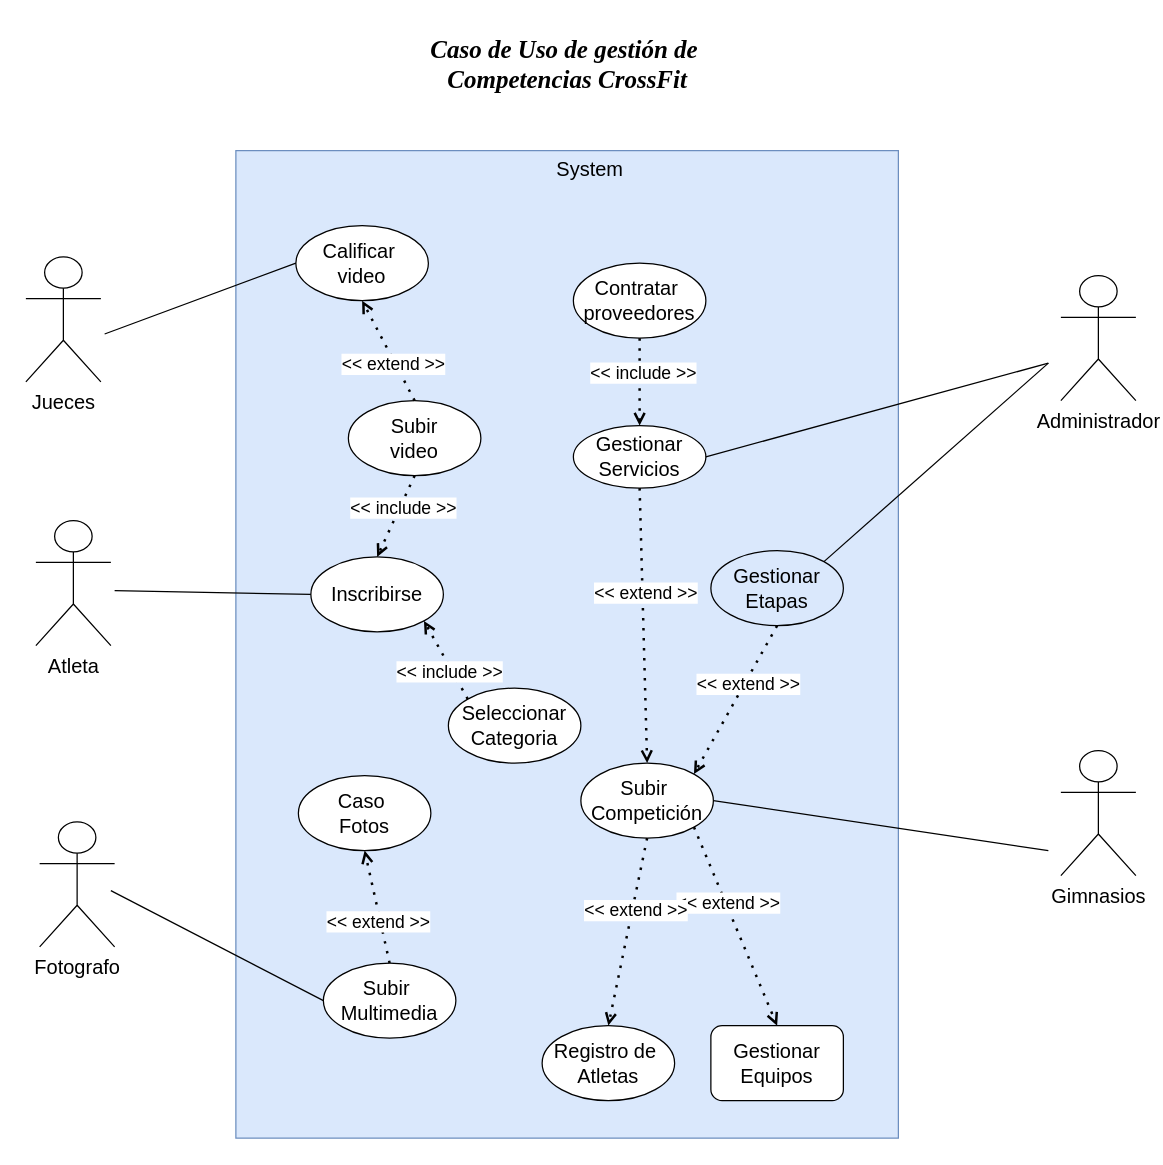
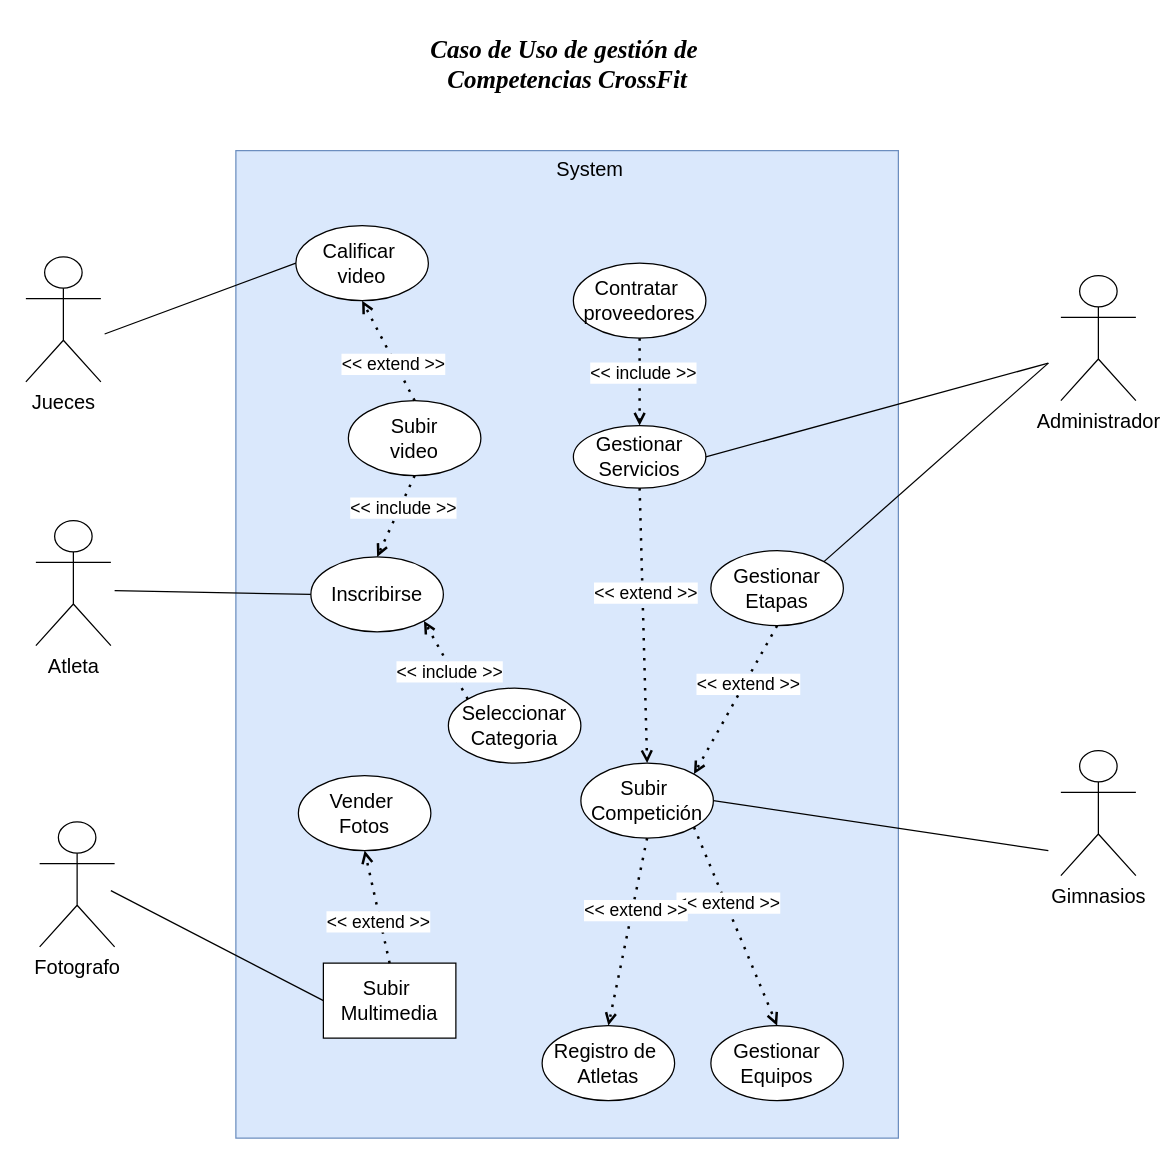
  <mxCell id="0" />
  <mxCell id="1" parent="0" />
  <mxCell id="2" value="" style="rounded=0;whiteSpace=wrap;html=1;fillColor=#dae8fc;strokeColor=#6c8ebf;" vertex="1" parent="1"><mxGeometry x="188" y="120" width="530" height="790" as="geometry" /></mxCell>
  <mxCell id="3" value="&lt;font size=&quot;3&quot;&gt;Calificar&amp;nbsp;&lt;br&gt;video&lt;br&gt;&lt;/font&gt;" style="ellipse;whiteSpace=wrap;html=1;" vertex="1" parent="1"><mxGeometry x="236" y="180" width="106" height="60" as="geometry" /></mxCell>
  <mxCell id="4" value="&lt;font size=&quot;3&quot;&gt;Contratar&amp;nbsp;&lt;br&gt;proveedores&lt;br&gt;&lt;/font&gt;" style="ellipse;whiteSpace=wrap;html=1;" vertex="1" parent="1"><mxGeometry x="458" y="210" width="106" height="60" as="geometry" /></mxCell>
  <mxCell id="5" value="&lt;font size=&quot;3&quot;&gt;Subir&lt;br&gt;video&lt;br&gt;&lt;/font&gt;" style="ellipse;whiteSpace=wrap;html=1;" vertex="1" parent="1"><mxGeometry x="278" y="320" width="106" height="60" as="geometry" /></mxCell>
  <mxCell id="6" value="&lt;font size=&quot;3&quot;&gt;Gestionar&lt;br&gt;Servicios&lt;br&gt;&lt;/font&gt;" style="ellipse;whiteSpace=wrap;html=1;" vertex="1" parent="1"><mxGeometry x="458" y="340" width="106" height="50" as="geometry" /></mxCell>
  <mxCell id="7" value="&lt;font size=&quot;3&quot;&gt;Inscribirse&lt;/font&gt;" style="ellipse;whiteSpace=wrap;html=1;" vertex="1" parent="1"><mxGeometry x="248" y="445" width="106" height="60" as="geometry" /></mxCell>
  <mxCell id="8" value="&lt;font size=&quot;3&quot;&gt;Seleccionar Categoria&lt;/font&gt;" style="ellipse;whiteSpace=wrap;html=1;" vertex="1" parent="1"><mxGeometry x="358" y="550" width="106" height="60" as="geometry" /></mxCell>
- <mxCell id="9" value="&lt;font size=&quot;3&quot;&gt;Gestionar&lt;br&gt;Etapas&lt;br&gt;&lt;/font&gt;" style="ellipse;whiteSpace=wrap;html=1;fillColor=#dae8fc;" vertex="1" parent="1"><mxGeometry x="568" y="440" width="106" height="60" as="geometry" /></mxCell>
+ <mxCell id="9" value="&lt;font size=&quot;3&quot;&gt;Gestionar&lt;br&gt;Etapas&lt;br&gt;&lt;/font&gt;" style="ellipse;whiteSpace=wrap;html=1;" vertex="1" parent="1"><mxGeometry x="568" y="440" width="106" height="60" as="geometry" /></mxCell>
  <mxCell id="10" value="&lt;font size=&quot;3&quot;&gt;Subir&amp;nbsp;&lt;br&gt;Competición&lt;br&gt;&lt;/font&gt;" style="ellipse;whiteSpace=wrap;html=1;" vertex="1" parent="1"><mxGeometry x="464" y="610" width="106" height="60" as="geometry" /></mxCell>
- <mxCell id="11" value="&lt;font size=&quot;3&quot;&gt;Gestionar Equipos&lt;/font&gt;" style="whiteSpace=wrap;html=1;rounded=1;" vertex="1" parent="1"><mxGeometry x="568" y="820" width="106" height="60" as="geometry" /></mxCell>
+ <mxCell id="11" value="&lt;font size=&quot;3&quot;&gt;Gestionar Equipos&lt;/font&gt;" style="ellipse;whiteSpace=wrap;html=1;" vertex="1" parent="1"><mxGeometry x="568" y="820" width="106" height="60" as="geometry" /></mxCell>
  <mxCell id="12" value="&lt;font size=&quot;3&quot;&gt;Registro de&amp;nbsp;&lt;br&gt;Atletas&lt;br&gt;&lt;/font&gt;" style="ellipse;whiteSpace=wrap;html=1;" vertex="1" parent="1"><mxGeometry x="433" y="820" width="106" height="60" as="geometry" /></mxCell>
- <mxCell id="13" value="&lt;font size=&quot;3&quot;&gt;Caso&amp;nbsp;&lt;br&gt;Fotos&lt;br&gt;&lt;/font&gt;" style="ellipse;whiteSpace=wrap;html=1;" vertex="1" parent="1"><mxGeometry x="238" y="620" width="106" height="60" as="geometry" /></mxCell>
- <mxCell id="14" value="&lt;font size=&quot;3&quot;&gt;Subir&amp;nbsp;&lt;br&gt;Multimedia&lt;br&gt;&lt;/font&gt;" style="ellipse;whiteSpace=wrap;html=1;" vertex="1" parent="1"><mxGeometry x="258" y="770" width="106" height="60" as="geometry" /></mxCell>
+ <mxCell id="13" value="&lt;font size=&quot;3&quot;&gt;Vender&amp;nbsp;&lt;br&gt;Fotos&lt;br&gt;&lt;/font&gt;" style="ellipse;whiteSpace=wrap;html=1;" vertex="1" parent="1"><mxGeometry x="238" y="620" width="106" height="60" as="geometry" /></mxCell>
+ <mxCell id="14" value="&lt;font size=&quot;3&quot;&gt;Subir&amp;nbsp;&lt;br&gt;Multimedia&lt;br&gt;&lt;/font&gt;" style="whiteSpace=wrap;html=1;rounded=0;" vertex="1" parent="1"><mxGeometry x="258" y="770" width="106" height="60" as="geometry" /></mxCell>
  <mxCell id="15" value="" style="endArrow=none;html=1;rounded=0;entryX=0;entryY=0.5;entryDx=0;entryDy=0;" edge="1" parent="1" target="3"><mxGeometry width="50" height="50" relative="1" as="geometry"><mxPoint x="83" y="266.73" as="sourcePoint" /><mxPoint x="328" y="520" as="targetPoint" /></mxGeometry></mxCell>
  <mxCell id="16" value="&lt;font size=&quot;3&quot;&gt;Administrador&lt;br&gt;&lt;/font&gt;" style="shape=umlActor;verticalLabelPosition=bottom;verticalAlign=top;html=1;outlineConnect=0;" vertex="1" parent="1"><mxGeometry x="848" y="220" width="60" height="100" as="geometry" /></mxCell>
  <mxCell id="17" value="&lt;font size=&quot;3&quot;&gt;Gimnasios&lt;br&gt;&lt;/font&gt;" style="shape=umlActor;verticalLabelPosition=bottom;verticalAlign=top;html=1;outlineConnect=0;" vertex="1" parent="1"><mxGeometry x="848" y="600" width="60" height="100" as="geometry" /></mxCell>
  <mxCell id="18" value="" style="endArrow=none;html=1;rounded=0;entryX=0;entryY=0.5;entryDx=0;entryDy=0;" edge="1" parent="1" target="7"><mxGeometry width="50" height="50" relative="1" as="geometry"><mxPoint x="91" y="472" as="sourcePoint" /><mxPoint x="258" y="380" as="targetPoint" /></mxGeometry></mxCell>
  <mxCell id="19" value="" style="endArrow=none;html=1;rounded=0;entryX=0;entryY=0.5;entryDx=0;entryDy=0;" edge="1" parent="1" target="14"><mxGeometry width="50" height="50" relative="1" as="geometry"><mxPoint x="88" y="712" as="sourcePoint" /><mxPoint x="258" y="690" as="targetPoint" /></mxGeometry></mxCell>
  <mxCell id="20" value="" style="endArrow=none;html=1;rounded=0;exitX=1;exitY=0.5;exitDx=0;exitDy=0;" edge="1" parent="1" source="6"><mxGeometry width="50" height="50" relative="1" as="geometry"><mxPoint x="638" y="420" as="sourcePoint" /><mxPoint x="838" y="290" as="targetPoint" /></mxGeometry></mxCell>
  <mxCell id="21" value="" style="endArrow=none;html=1;rounded=0;exitX=1;exitY=0;exitDx=0;exitDy=0;" edge="1" parent="1" source="9"><mxGeometry width="50" height="50" relative="1" as="geometry"><mxPoint x="574" y="380" as="sourcePoint" /><mxPoint x="838" y="290" as="targetPoint" /></mxGeometry></mxCell>
  <mxCell id="22" value="" style="endArrow=none;html=1;rounded=0;exitX=1;exitY=0.5;exitDx=0;exitDy=0;" edge="1" parent="1" source="10"><mxGeometry width="50" height="50" relative="1" as="geometry"><mxPoint x="574" y="630" as="sourcePoint" /><mxPoint x="838" y="680" as="targetPoint" /></mxGeometry></mxCell>
  <mxCell id="23" value="" style="endArrow=open;dashed=1;html=1;dashPattern=1 3;strokeWidth=2;rounded=0;exitX=1;exitY=1;exitDx=0;exitDy=0;entryX=0.5;entryY=0;entryDx=0;entryDy=0;endFill=0;" edge="1" parent="1" source="10" target="11"><mxGeometry width="50" height="50" relative="1" as="geometry"><mxPoint x="498" y="620" as="sourcePoint" /><mxPoint x="548" y="570" as="targetPoint" /></mxGeometry></mxCell>
  <mxCell id="24" value="&lt;span style=&quot;font-size: 14px;&quot;&gt;&amp;lt;&amp;lt; extend &amp;gt;&amp;gt;&lt;/span&gt;" style="edgeLabel;html=1;align=center;verticalAlign=middle;resizable=0;points=[];" connectable="0" vertex="1" parent="23"><mxGeometry x="-0.239" y="2" relative="1" as="geometry"><mxPoint as="offset" /></mxGeometry></mxCell>
  <mxCell id="25" value="" style="endArrow=open;dashed=1;html=1;dashPattern=1 3;strokeWidth=2;rounded=0;exitX=0.5;exitY=1;exitDx=0;exitDy=0;entryX=0.5;entryY=0;entryDx=0;entryDy=0;endFill=0;" edge="1" parent="1" source="10" target="12"><mxGeometry width="50" height="50" relative="1" as="geometry"><mxPoint x="503" y="670" as="sourcePoint" /><mxPoint x="570" y="829" as="targetPoint" /></mxGeometry></mxCell>
  <mxCell id="26" value="&lt;span style=&quot;font-size: 14px;&quot;&gt;&amp;lt;&amp;lt; extend &amp;gt;&amp;gt;&lt;/span&gt;" style="edgeLabel;html=1;align=center;verticalAlign=middle;resizable=0;points=[];" connectable="0" vertex="1" parent="25"><mxGeometry x="-0.239" y="2" relative="1" as="geometry"><mxPoint as="offset" /></mxGeometry></mxCell>
  <mxCell id="27" value="" style="endArrow=open;dashed=1;html=1;dashPattern=1 3;strokeWidth=2;rounded=0;exitX=0.5;exitY=0;exitDx=0;exitDy=0;entryX=0.5;entryY=1;entryDx=0;entryDy=0;endFill=0;" edge="1" parent="1" source="14" target="13"><mxGeometry width="50" height="50" relative="1" as="geometry"><mxPoint x="527" y="680" as="sourcePoint" /><mxPoint x="481" y="830" as="targetPoint" /></mxGeometry></mxCell>
  <mxCell id="28" value="&lt;span style=&quot;font-size: 14px;&quot;&gt;&amp;lt;&amp;lt; extend &amp;gt;&amp;gt;&lt;/span&gt;" style="edgeLabel;html=1;align=center;verticalAlign=middle;resizable=0;points=[];" connectable="0" vertex="1" parent="27"><mxGeometry x="-0.239" y="2" relative="1" as="geometry"><mxPoint as="offset" /></mxGeometry></mxCell>
  <mxCell id="29" value="" style="endArrow=open;dashed=1;html=1;dashPattern=1 3;strokeWidth=2;rounded=0;exitX=0.5;exitY=1;exitDx=0;exitDy=0;entryX=0.5;entryY=0;entryDx=0;entryDy=0;endFill=0;" edge="1" parent="1" source="6" target="10"><mxGeometry width="50" height="50" relative="1" as="geometry"><mxPoint x="438" y="695" as="sourcePoint" /><mxPoint x="418" y="605" as="targetPoint" /></mxGeometry></mxCell>
  <mxCell id="30" value="&lt;span style=&quot;font-size: 14px;&quot;&gt;&amp;lt;&amp;lt; extend &amp;gt;&amp;gt;&lt;/span&gt;" style="edgeLabel;html=1;align=center;verticalAlign=middle;resizable=0;points=[];" connectable="0" vertex="1" parent="29"><mxGeometry x="-0.239" y="2" relative="1" as="geometry"><mxPoint as="offset" /></mxGeometry></mxCell>
  <mxCell id="31" value="" style="endArrow=open;dashed=1;html=1;dashPattern=1 3;strokeWidth=2;rounded=0;exitX=0.5;exitY=1;exitDx=0;exitDy=0;entryX=1;entryY=0;entryDx=0;entryDy=0;endFill=0;" edge="1" parent="1" source="9" target="10"><mxGeometry width="50" height="50" relative="1" as="geometry"><mxPoint x="521" y="410" as="sourcePoint" /><mxPoint x="527" y="620" as="targetPoint" /></mxGeometry></mxCell>
  <mxCell id="32" value="&lt;span style=&quot;font-size: 14px;&quot;&gt;&amp;lt;&amp;lt; extend &amp;gt;&amp;gt;&lt;/span&gt;" style="edgeLabel;html=1;align=center;verticalAlign=middle;resizable=0;points=[];" connectable="0" vertex="1" parent="31"><mxGeometry x="-0.239" y="2" relative="1" as="geometry"><mxPoint as="offset" /></mxGeometry></mxCell>
  <mxCell id="33" value="" style="endArrow=open;dashed=1;html=1;dashPattern=1 3;strokeWidth=2;rounded=0;exitX=0.5;exitY=1;exitDx=0;exitDy=0;endFill=0;entryX=0.5;entryY=0;entryDx=0;entryDy=0;" edge="1" parent="1" source="4" target="6"><mxGeometry width="50" height="50" relative="1" as="geometry"><mxPoint x="521" y="410" as="sourcePoint" /><mxPoint x="527" y="620" as="targetPoint" /></mxGeometry></mxCell>
  <mxCell id="34" value="&lt;span style=&quot;font-size: 14px;&quot;&gt;&amp;lt;&amp;lt; include &amp;gt;&amp;gt;&lt;/span&gt;" style="edgeLabel;html=1;align=center;verticalAlign=middle;resizable=0;points=[];" connectable="0" vertex="1" parent="33"><mxGeometry x="-0.239" y="2" relative="1" as="geometry"><mxPoint as="offset" /></mxGeometry></mxCell>
  <mxCell id="35" value="" style="endArrow=open;dashed=1;html=1;dashPattern=1 3;strokeWidth=2;rounded=0;exitX=0.5;exitY=0;exitDx=0;exitDy=0;endFill=0;entryX=0.5;entryY=1;entryDx=0;entryDy=0;" edge="1" parent="1" source="5" target="3"><mxGeometry width="50" height="50" relative="1" as="geometry"><mxPoint x="521" y="250" as="sourcePoint" /><mxPoint x="521" y="350" as="targetPoint" /></mxGeometry></mxCell>
  <mxCell id="36" value="&lt;span style=&quot;font-size: 14px;&quot;&gt;&amp;lt;&amp;lt; extend &amp;gt;&amp;gt;&lt;/span&gt;" style="edgeLabel;html=1;align=center;verticalAlign=middle;resizable=0;points=[];" connectable="0" vertex="1" parent="35"><mxGeometry x="-0.239" y="2" relative="1" as="geometry"><mxPoint as="offset" /></mxGeometry></mxCell>
  <mxCell id="37" value="" style="endArrow=open;dashed=1;html=1;dashPattern=1 3;strokeWidth=2;rounded=0;exitX=0;exitY=0;exitDx=0;exitDy=0;endFill=0;entryX=1;entryY=1;entryDx=0;entryDy=0;" edge="1" parent="1" source="8" target="7"><mxGeometry width="50" height="50" relative="1" as="geometry"><mxPoint x="311" y="350" as="sourcePoint" /><mxPoint x="299" y="250" as="targetPoint" /></mxGeometry></mxCell>
  <mxCell id="38" value="&lt;span style=&quot;font-size: 14px;&quot;&gt;&amp;lt;&amp;lt; include &amp;gt;&amp;gt;&lt;/span&gt;" style="edgeLabel;html=1;align=center;verticalAlign=middle;resizable=0;points=[];" connectable="0" vertex="1" parent="37"><mxGeometry x="-0.239" y="2" relative="1" as="geometry"><mxPoint as="offset" /></mxGeometry></mxCell>
  <mxCell id="39" value="" style="endArrow=open;dashed=1;html=1;dashPattern=1 3;strokeWidth=2;rounded=0;exitX=0.5;exitY=1;exitDx=0;exitDy=0;endFill=0;entryX=0.5;entryY=0;entryDx=0;entryDy=0;" edge="1" parent="1" source="5" target="7"><mxGeometry width="50" height="50" relative="1" as="geometry"><mxPoint x="383" y="569" as="sourcePoint" /><mxPoint x="349" y="491" as="targetPoint" /></mxGeometry></mxCell>
  <mxCell id="40" value="&lt;span style=&quot;font-size: 14px;&quot;&gt;&amp;lt;&amp;lt; include &amp;gt;&amp;gt;&lt;/span&gt;" style="edgeLabel;html=1;align=center;verticalAlign=middle;resizable=0;points=[];" connectable="0" vertex="1" parent="39"><mxGeometry x="-0.239" y="2" relative="1" as="geometry"><mxPoint as="offset" /></mxGeometry></mxCell>
  <mxCell id="41" value="&lt;font style=&quot;font-size: 16px;&quot;&gt;System&lt;/font&gt;" style="text;html=1;align=center;verticalAlign=middle;resizable=0;points=[];autosize=1;strokeColor=none;fillColor=none;" vertex="1" parent="1"><mxGeometry x="431" y="120" width="80" height="30" as="geometry" /></mxCell>
  <mxCell id="42" value="&lt;font face=&quot;Verdana&quot; style=&quot;font-size: 20px;&quot;&gt;&lt;b style=&quot;font-size: 20px;&quot;&gt;&lt;i style=&quot;font-size: 20px;&quot;&gt;Caso de Uso de gestión de&amp;nbsp;&lt;br style=&quot;font-size: 20px;&quot;&gt;Competencias CrossFit&lt;br style=&quot;font-size: 20px;&quot;&gt;&lt;/i&gt;&lt;/b&gt;&lt;/font&gt;" style="text;html=1;align=center;verticalAlign=middle;resizable=0;points=[];autosize=1;strokeColor=none;fillColor=none;fontSize=20;" vertex="1" parent="1"><mxGeometry x="293" y="20" width="320" height="60" as="geometry" /></mxCell>
  <mxCell id="43" value="&lt;font size=&quot;3&quot;&gt;Jueces&lt;br&gt;&lt;/font&gt;" style="shape=umlActor;verticalLabelPosition=bottom;verticalAlign=top;html=1;outlineConnect=0;" vertex="1" parent="1"><mxGeometry x="20" y="205" width="60" height="100" as="geometry" /></mxCell>
  <mxCell id="44" value="&lt;font size=&quot;3&quot;&gt;Atleta&lt;br&gt;&lt;/font&gt;" style="shape=umlActor;verticalLabelPosition=bottom;verticalAlign=top;html=1;outlineConnect=0;" vertex="1" parent="1"><mxGeometry x="28" y="416" width="60" height="100" as="geometry" /></mxCell>
  <mxCell id="45" value="&lt;font size=&quot;3&quot;&gt;Fotografo&lt;br&gt;&lt;/font&gt;" style="shape=umlActor;verticalLabelPosition=bottom;verticalAlign=top;html=1;outlineConnect=0;" vertex="1" parent="1"><mxGeometry x="31" y="657" width="60" height="100" as="geometry" /></mxCell>
